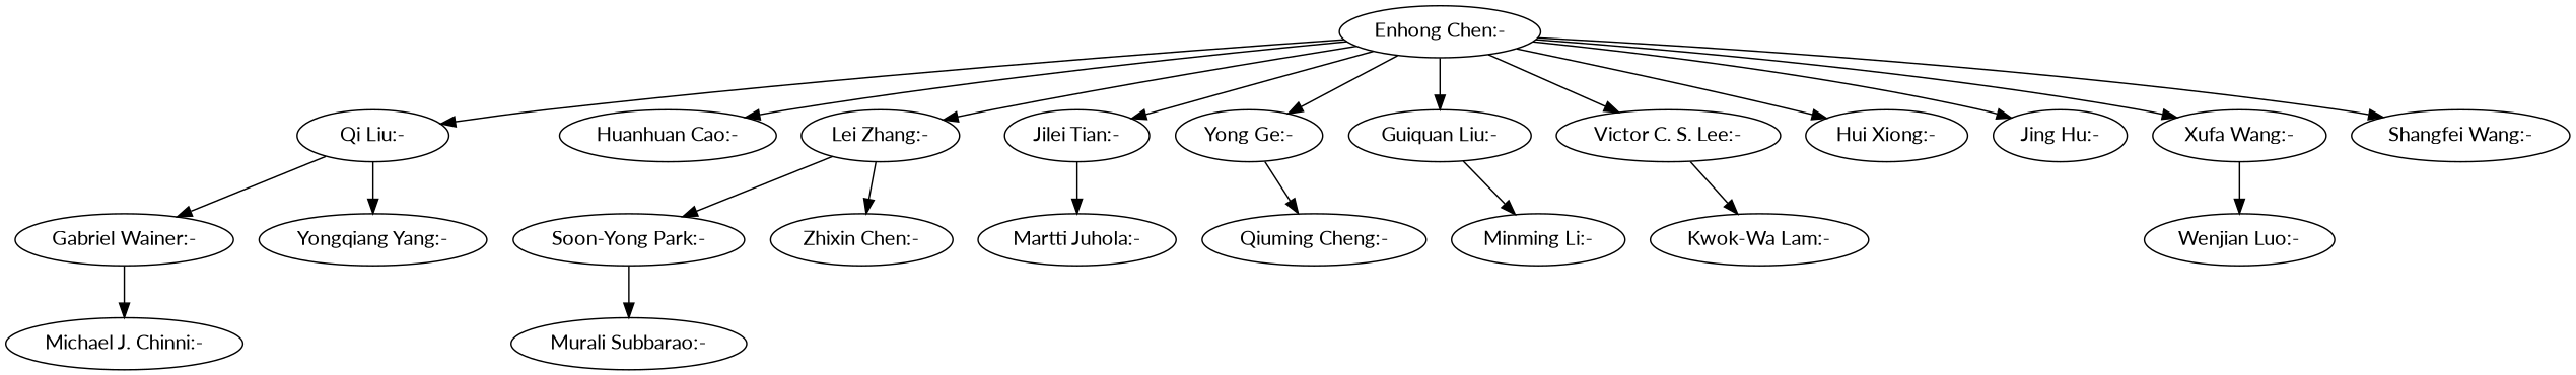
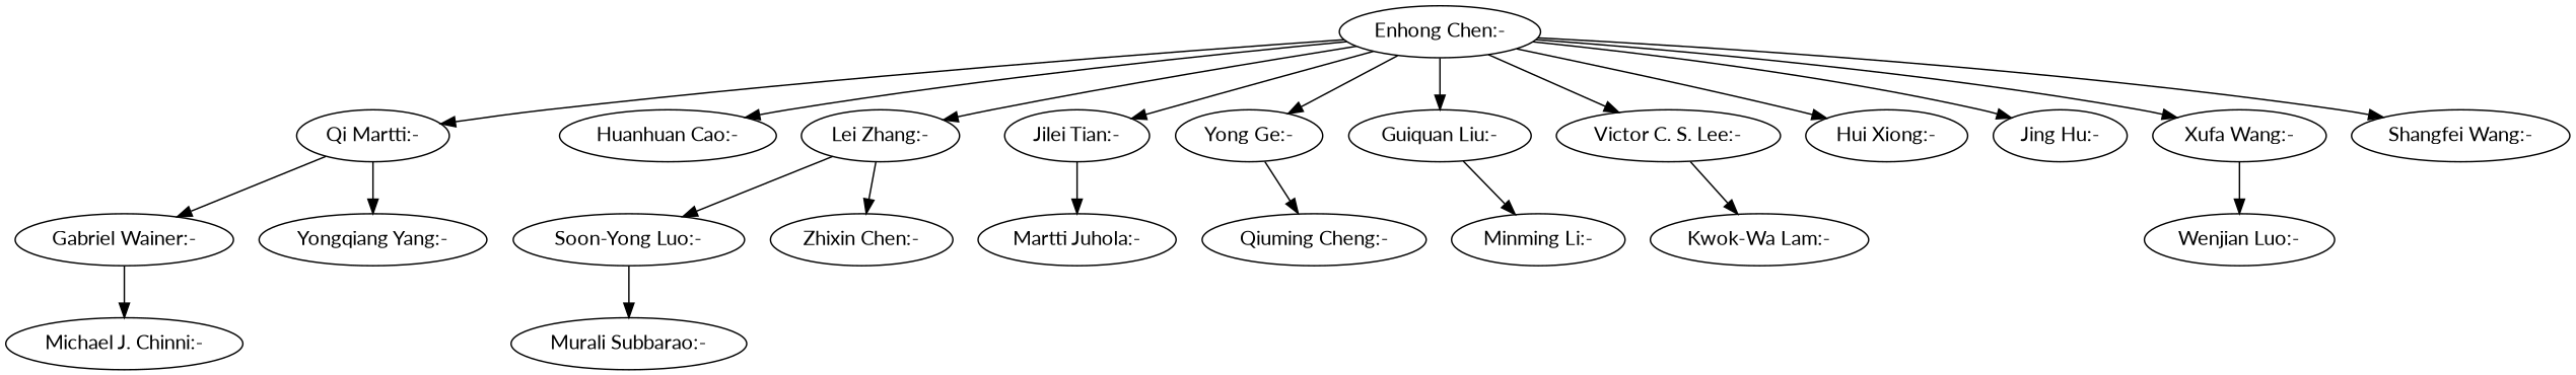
  strict digraph {
    fontname=Lato
    node [fontname=Lato]
    edge [fontname=Lato]
-   "Qi Liu:-"
+   "Qi Liu:-" [label="Qi Martti:-"]
    "Gabriel Wainer:-"
    "Yongqiang Yang:-"
    "Michael J. Chinni:-"
    "Enhong Chen:-"
    "Huanhuan Cao:-"
    "Lei Zhang:-"
    "Jilei Tian:-"
    "Yong Ge:-"
    "Guiquan Liu:-"
    "Victor C. S. Lee:-"
    "Hui Xiong:-"
    "Jing Hu:-"
    "Xufa Wang:-"
    "Shangfei Wang:-"
-   "Soon-Yong Park:-"
+   "Soon-Yong Park:-" [label="Soon-Yong Luo:-"]
    "Zhixin Chen:-"
    "Martti Juhola:-"
    "Qiuming Cheng:-"
    "Minming Li:-"
    "Kwok-Wa Lam:-"
    "Wenjian Luo:-"
    "Murali Subbarao:-"
    "Qi Liu:-" -> "Gabriel Wainer:-"
    "Qi Liu:-" -> "Yongqiang Yang:-"
    "Gabriel Wainer:-" -> "Michael J. Chinni:-"
    "Enhong Chen:-" -> "Qi Liu:-"
    "Enhong Chen:-" -> "Huanhuan Cao:-"
    "Enhong Chen:-" -> "Lei Zhang:-"
    "Enhong Chen:-" -> "Jilei Tian:-"
    "Enhong Chen:-" -> "Yong Ge:-"
    "Enhong Chen:-" -> "Guiquan Liu:-"
    "Enhong Chen:-" -> "Victor C. S. Lee:-"
    "Enhong Chen:-" -> "Hui Xiong:-"
    "Enhong Chen:-" -> "Jing Hu:-"
    "Enhong Chen:-" -> "Xufa Wang:-"
    "Enhong Chen:-" -> "Shangfei Wang:-"
    "Lei Zhang:-" -> "Soon-Yong Park:-"
    "Lei Zhang:-" -> "Zhixin Chen:-"
    "Jilei Tian:-" -> "Martti Juhola:-"
    "Yong Ge:-" -> "Qiuming Cheng:-"
    "Guiquan Liu:-" -> "Minming Li:-"
    "Victor C. S. Lee:-" -> "Kwok-Wa Lam:-"
    "Xufa Wang:-" -> "Wenjian Luo:-"
    "Soon-Yong Park:-" -> "Murali Subbarao:-"
  }
